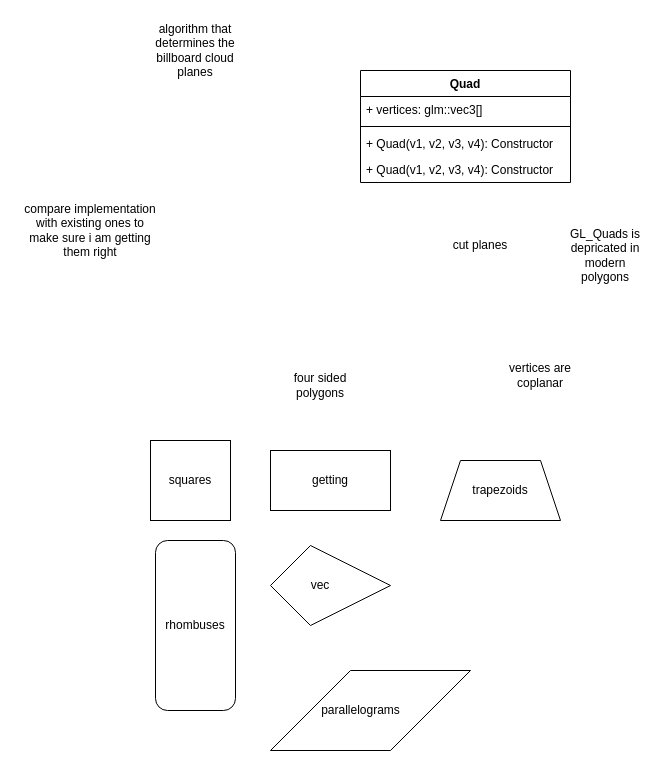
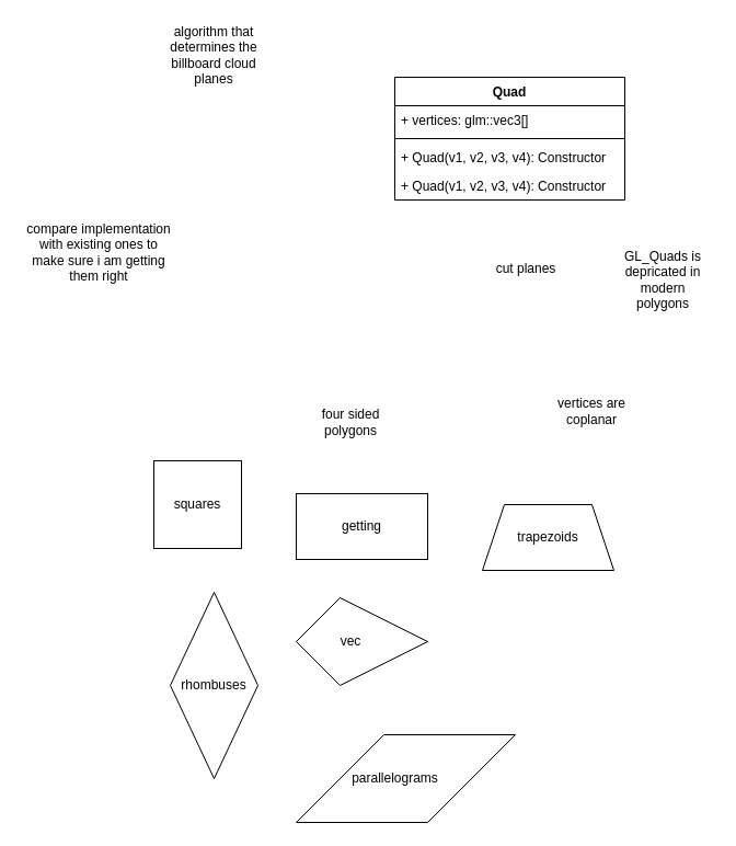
  <mxCell id="0" />
  <mxCell id="1" parent="0" />
  <mxCell id="2" value="four sided polygons" style="text;html=1;strokeColor=none;fillColor=none;align=center;verticalAlign=middle;whiteSpace=wrap;rounded=0;" vertex="1" parent="1"><mxGeometry x="290" y="370" width="60" height="30" as="geometry" /></mxCell>
  <mxCell id="3" value="cut planes" style="text;html=1;strokeColor=none;fillColor=none;align=center;verticalAlign=middle;whiteSpace=wrap;rounded=0;" vertex="1" parent="1"><mxGeometry x="450" y="230" width="60" height="30" as="geometry" /></mxCell>
  <mxCell id="4" value="algorithm that determines the billboard cloud planes" style="text;html=1;strokeColor=none;fillColor=none;align=center;verticalAlign=middle;whiteSpace=wrap;rounded=0;" vertex="1" parent="1"><mxGeometry x="140" y="20" width="110" height="60" as="geometry" /></mxCell>
  <mxCell id="5" value="compare implementation with existing ones to make sure i am getting them right" style="text;html=1;strokeColor=none;fillColor=none;align=center;verticalAlign=middle;whiteSpace=wrap;rounded=0;" vertex="1" parent="1"><mxGeometry x="20" y="200" width="140" height="60" as="geometry" /></mxCell>
- <mxCell id="6" value="squares" style="whiteSpace=wrap;html=1;aspect=fixed;" vertex="1" parent="1"><mxGeometry x="150" y="440" width="80" height="80" as="geometry" /></mxCell>
+ <mxCell id="6" value="squares" style="whiteSpace=wrap;html=1;aspect=fixed;" vertex="1" parent="1"><mxGeometry x="140" y="420" width="80" height="80" as="geometry" /></mxCell>
  <mxCell id="7" value="getting" style="rounded=0;whiteSpace=wrap;html=1;" vertex="1" parent="1"><mxGeometry x="270" y="450" width="120" height="60" as="geometry" /></mxCell>
  <mxCell id="8" value="trapezoids" style="shape=trapezoid;perimeter=trapezoidPerimeter;whiteSpace=wrap;html=1;fixedSize=1;" vertex="1" parent="1"><mxGeometry x="440" y="460" width="120" height="60" as="geometry" /></mxCell>
  <mxCell id="9" value="" style="endArrow=none;html=1;rounded=0;" edge="1" parent="1"><mxGeometry width="50" height="50" relative="1" as="geometry"><mxPoint x="270" y="585" as="sourcePoint" /><mxPoint x="310" y="545" as="targetPoint" /></mxGeometry></mxCell>
  <mxCell id="10" value="" style="endArrow=none;html=1;rounded=0;" edge="1" parent="1"><mxGeometry width="50" height="50" relative="1" as="geometry"><mxPoint x="270" y="585" as="sourcePoint" /><mxPoint x="310" y="625" as="targetPoint" /></mxGeometry></mxCell>
  <mxCell id="11" value="" style="endArrow=none;html=1;rounded=0;" edge="1" parent="1"><mxGeometry width="50" height="50" relative="1" as="geometry"><mxPoint x="390" y="585" as="sourcePoint" /><mxPoint x="310" y="625" as="targetPoint" /></mxGeometry></mxCell>
  <mxCell id="12" value="" style="endArrow=none;html=1;rounded=0;" edge="1" parent="1"><mxGeometry width="50" height="50" relative="1" as="geometry"><mxPoint x="390" y="585" as="sourcePoint" /><mxPoint x="310" y="545" as="targetPoint" /></mxGeometry></mxCell>
  <mxCell id="13" value="vec" style="text;html=1;strokeColor=none;fillColor=none;align=center;verticalAlign=middle;whiteSpace=wrap;rounded=0;" vertex="1" parent="1"><mxGeometry x="290" y="570" width="60" height="30" as="geometry" /></mxCell>
- <mxCell id="14" value="rhombuses" style="whiteSpace=wrap;html=1;rounded=1;" vertex="1" parent="1"><mxGeometry x="155" y="540" width="80" height="170" as="geometry" /></mxCell>
+ <mxCell id="14" value="rhombuses" style="rhombus;whiteSpace=wrap;html=1;" vertex="1" parent="1"><mxGeometry x="155" y="540" width="80" height="170" as="geometry" /></mxCell>
  <mxCell id="15" value="" style="endArrow=none;html=1;rounded=0;" edge="1" parent="1"><mxGeometry width="50" height="50" relative="1" as="geometry"><mxPoint x="270" y="750" as="sourcePoint" /><mxPoint x="350" y="670" as="targetPoint" /></mxGeometry></mxCell>
  <mxCell id="16" value="" style="endArrow=none;html=1;rounded=0;" edge="1" parent="1"><mxGeometry width="50" height="50" relative="1" as="geometry"><mxPoint x="390" y="750" as="sourcePoint" /><mxPoint x="470" y="670" as="targetPoint" /></mxGeometry></mxCell>
  <mxCell id="17" value="" style="endArrow=none;html=1;rounded=0;" edge="1" parent="1"><mxGeometry width="50" height="50" relative="1" as="geometry"><mxPoint x="350" y="670" as="sourcePoint" /><mxPoint x="470" y="670" as="targetPoint" /></mxGeometry></mxCell>
  <mxCell id="18" value="" style="endArrow=none;html=1;rounded=0;" edge="1" parent="1"><mxGeometry width="50" height="50" relative="1" as="geometry"><mxPoint x="270" y="750" as="sourcePoint" /><mxPoint x="390" y="750" as="targetPoint" /></mxGeometry></mxCell>
  <mxCell id="19" value="parallelograms" style="text;html=1;align=center;verticalAlign=middle;resizable=0;points=[];autosize=1;strokeColor=none;fillColor=none;" vertex="1" parent="1"><mxGeometry x="310" y="695" width="100" height="30" as="geometry" /></mxCell>
  <mxCell id="20" value="vertices are coplanar" style="text;html=1;strokeColor=none;fillColor=none;align=center;verticalAlign=middle;whiteSpace=wrap;rounded=0;" vertex="1" parent="1"><mxGeometry x="500" y="350" width="80" height="50" as="geometry" /></mxCell>
  <mxCell id="21" value="GL_Quads is depricated in modern polygons" style="text;html=1;strokeColor=none;fillColor=none;align=center;verticalAlign=middle;whiteSpace=wrap;rounded=0;" vertex="1" parent="1"><mxGeometry x="560" y="230" width="90" height="50" as="geometry" /></mxCell>
  <mxCell id="22" value="Quad" style="swimlane;fontStyle=1;align=center;verticalAlign=top;childLayout=stackLayout;horizontal=1;startSize=26;horizontalStack=0;resizeParent=1;resizeParentMax=0;resizeLast=0;collapsible=1;marginBottom=0;" vertex="1" parent="1"><mxGeometry x="360" y="70" width="210" height="112" as="geometry" /></mxCell>
  <mxCell id="23" value="+ vertices: glm::vec3[]" style="text;strokeColor=none;fillColor=none;align=left;verticalAlign=top;spacingLeft=4;spacingRight=4;overflow=hidden;rotatable=0;points=[[0,0.5],[1,0.5]];portConstraint=eastwest;" vertex="1" parent="22"><mxGeometry y="26" width="210" height="26" as="geometry" /></mxCell>
  <mxCell id="24" value="" style="line;strokeWidth=1;fillColor=none;align=left;verticalAlign=middle;spacingTop=-1;spacingLeft=3;spacingRight=3;rotatable=0;labelPosition=right;points=[];portConstraint=eastwest;strokeColor=inherit;" vertex="1" parent="22"><mxGeometry y="52" width="210" height="8" as="geometry" /></mxCell>
  <mxCell id="25" value="+ Quad(v1, v2, v3, v4): Constructor" style="text;strokeColor=none;fillColor=none;align=left;verticalAlign=top;spacingLeft=4;spacingRight=4;overflow=hidden;rotatable=0;points=[[0,0.5],[1,0.5]];portConstraint=eastwest;" vertex="1" parent="22"><mxGeometry y="60" width="210" height="26" as="geometry" /></mxCell>
  <mxCell id="26" value="+ Quad(v1, v2, v3, v4): Constructor" style="text;strokeColor=none;fillColor=none;align=left;verticalAlign=top;spacingLeft=4;spacingRight=4;overflow=hidden;rotatable=0;points=[[0,0.5],[1,0.5]];portConstraint=eastwest;" vertex="1" parent="22"><mxGeometry y="86" width="210" height="26" as="geometry" /></mxCell>
